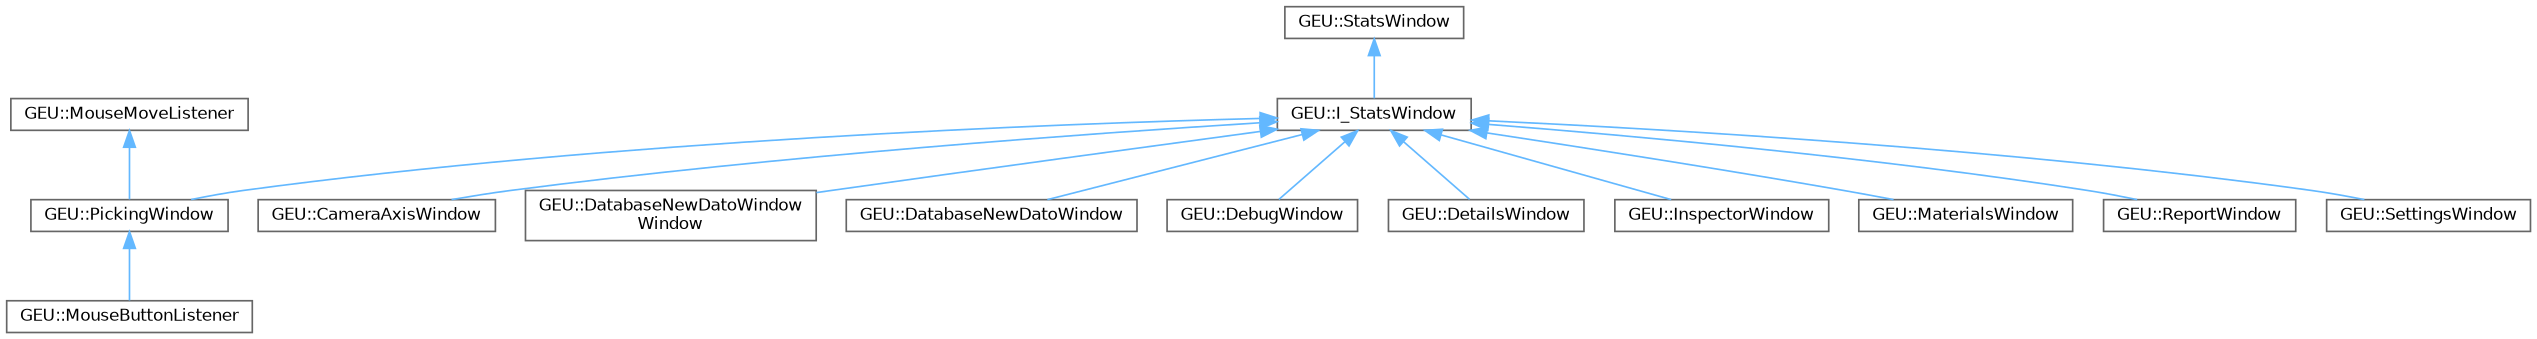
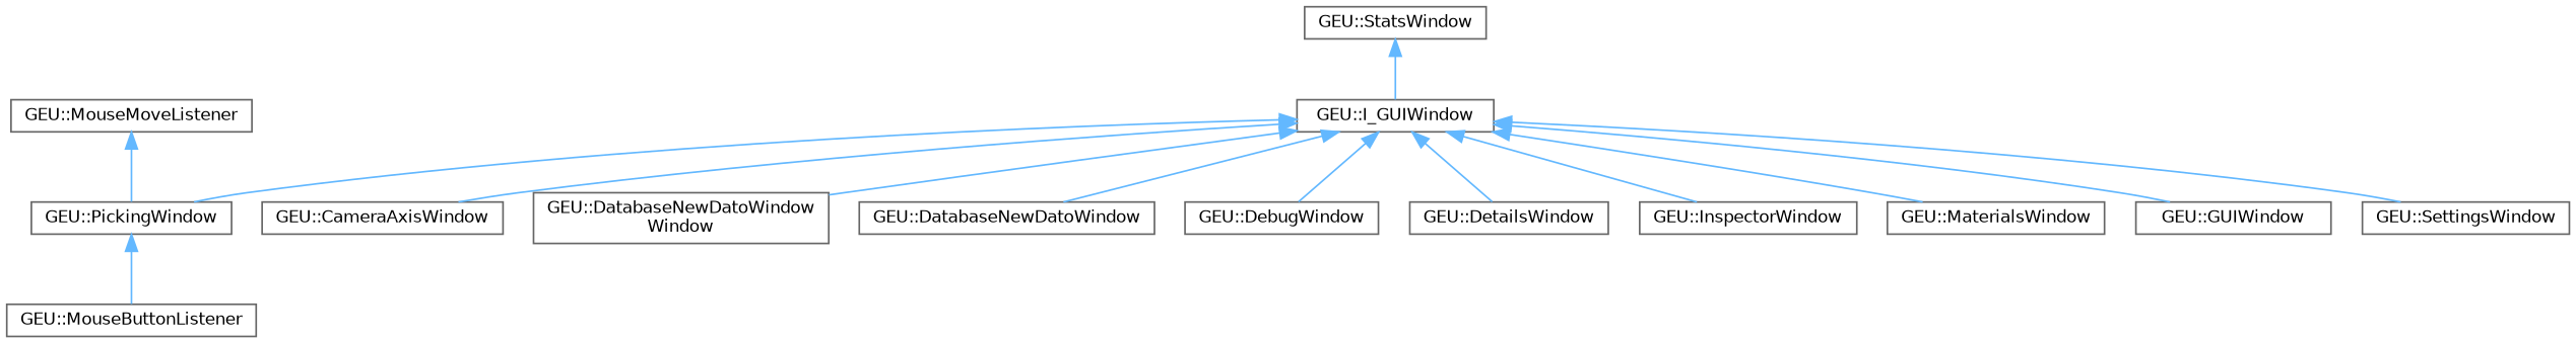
  digraph {
    rankdir=TB
    node [color=grey40 fillcolor=white fontname=Helvetica fontsize=10 shape=box style=filled]
    edge [color=steelblue1 dir=back fontname=Helvetica fontsize=10 labelfontname=Helvetica labelfontsize=10 style=solid]
-   n1 [height=0.2 label="GEU::I_StatsWindow" width=0.4]
+   n1 [height=0.2 label="GEU::I_GUIWindow" width=0.4]
    n2 [height=0.2 label="GEU::CameraAxisWindow" width=0.4]
    n3 [height=0.2 label="GEU::DatabaseNewDatoWindow\lWindow" width=0.4]
    n4 [height=0.2 label="GEU::DatabaseNewDatoWindow" width=0.4]
    n5 [height=0.2 label="GEU::DebugWindow" width=0.4]
    n6 [height=0.2 label="GEU::DetailsWindow" width=0.4]
    n7 [height=0.2 label="GEU::InspectorWindow" width=0.4]
    n8 [height=0.2 label="GEU::MaterialsWindow" width=0.4]
    n9 [height=0.2 label="GEU::PickingWindow" width=0.4]
-   n10 [height=0.2 label="GEU::ReportWindow" width=0.4]
+   n10 [height=0.2 label="GEU::GUIWindow" width=0.4]
    n11 [height=0.2 label="GEU::SettingsWindow" width=0.4]
    n12 [height=0.2 label="GEU::MouseButtonListener" width=0.4]
    n13 [height=0.2 label="GEU::StatsWindow" width=0.4]
    n14 [height=0.2 label="GEU::MouseMoveListener" width=0.4]
    n1 -> n2
    n1 -> n3
    n1 -> n4
    n1 -> n5
    n1 -> n6
    n1 -> n7
    n1 -> n8
    n1 -> n9
    n1 -> n10
    n1 -> n11
    n9 -> n12
    n13 -> n1
    n14 -> n9
  }
